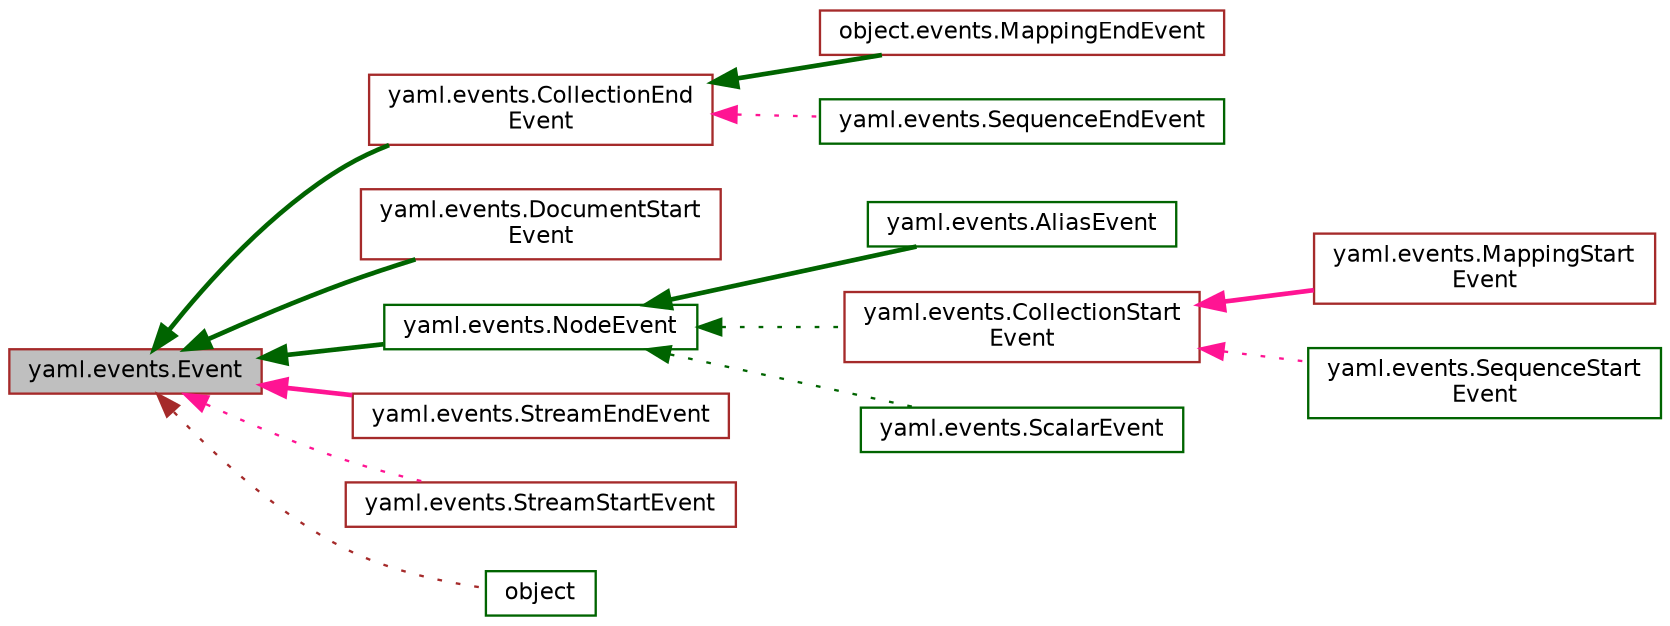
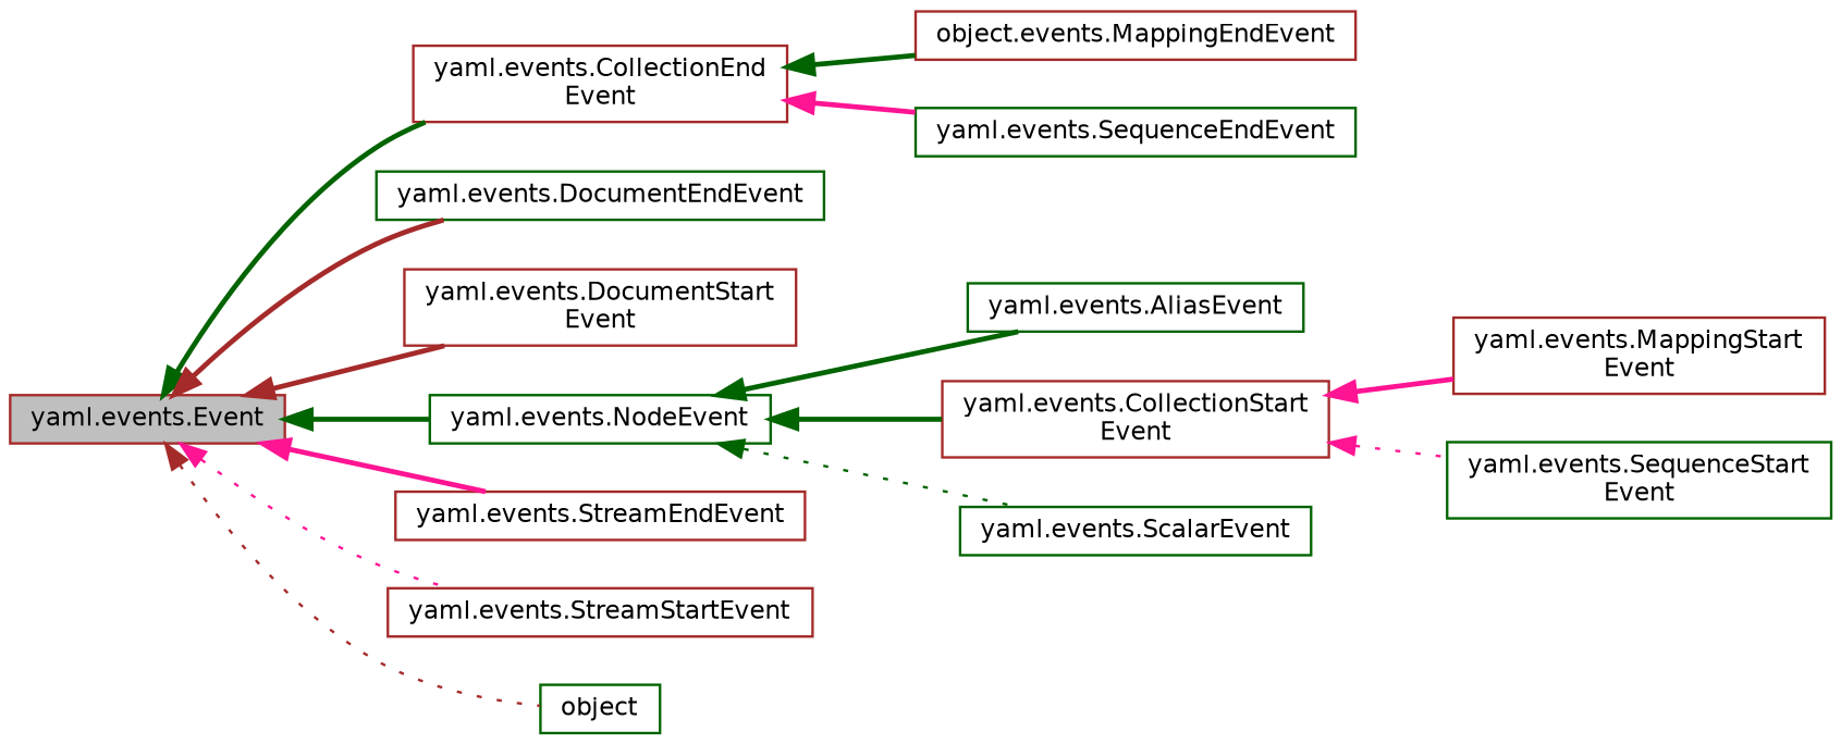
  digraph {
    rankdir=LR
    node [color=brown fillcolor=white fontname=Helvetica fontsize=10 shape=record style=filled]
    edge [color=darkgreen dir=back fontname=Helvetica fontsize=10 labelfontname=Helvetica labelfontsize=10 style=bold]
    n1 [fillcolor=grey75 fontcolor=black height=0.2 label="yaml.events.Event" width=0.4]
    n2 [height=0.2 label="yaml.events.CollectionEnd\lEvent" width=0.4]
+   n3 [color=darkgreen height=0.2 label="yaml.events.DocumentEndEvent" width=0.4]
    n4 [height=0.2 label="yaml.events.DocumentStart\lEvent" width=0.4]
    n5 [color=darkgreen height=0.2 label="yaml.events.NodeEvent" width=0.4]
    n6 [height=0.2 label="yaml.events.StreamEndEvent" width=0.4]
    n7 [height=0.2 label="yaml.events.StreamStartEvent" width=0.4]
    n8 [color=darkgreen height=0.2 label=object width=0.4]
    n9 [height=0.2 label="object.events.MappingEndEvent" width=0.4]
    n10 [color=darkgreen height=0.2 label="yaml.events.SequenceEndEvent" width=0.4]
    n11 [color=darkgreen height=0.2 label="yaml.events.AliasEvent" width=0.4]
    n12 [height=0.2 label="yaml.events.CollectionStart\lEvent" width=0.4]
    n13 [color=darkgreen height=0.2 label="yaml.events.ScalarEvent" width=0.4]
    n14 [height=0.2 label="yaml.events.MappingStart\lEvent" width=0.4]
    n15 [color=darkgreen height=0.2 label="yaml.events.SequenceStart\lEvent" width=0.4]
    n1 -> n2
-   n1 -> n4
+   n1 -> n3 [color=brown]
+   n1 -> n4 [color=brown]
    n1 -> n5
    n1 -> n6 [color=deeppink]
    n1 -> n7 [color=deeppink style=dotted]
    n1 -> n8 [color=brown style=dotted]
    n2 -> n9
-   n2 -> n10 [color=deeppink style=dotted]
+   n2 -> n10 [color=deeppink]
    n5 -> n11
-   n5 -> n12 [style=dotted]
+   n5 -> n12
    n5 -> n13 [style=dotted]
    n12 -> n14 [color=deeppink]
    n12 -> n15 [color=deeppink style=dotted]
  }
